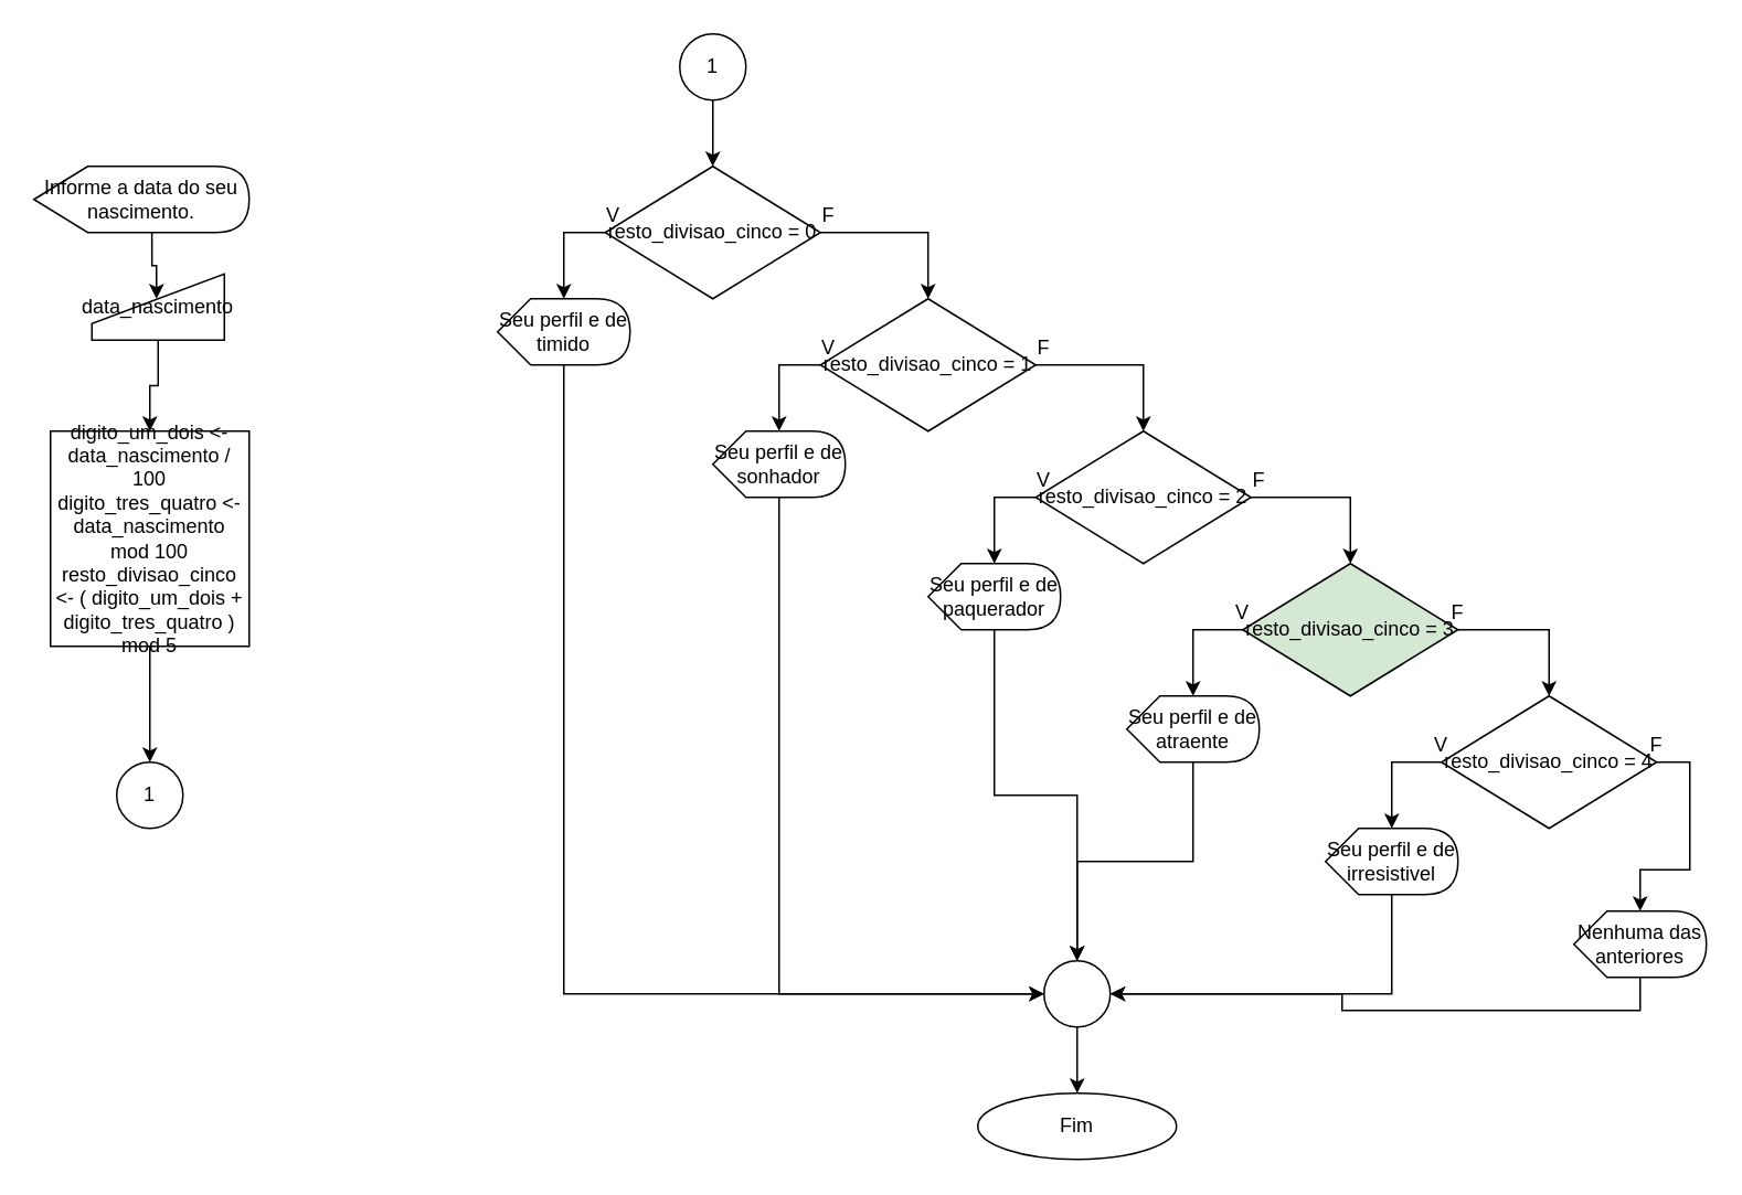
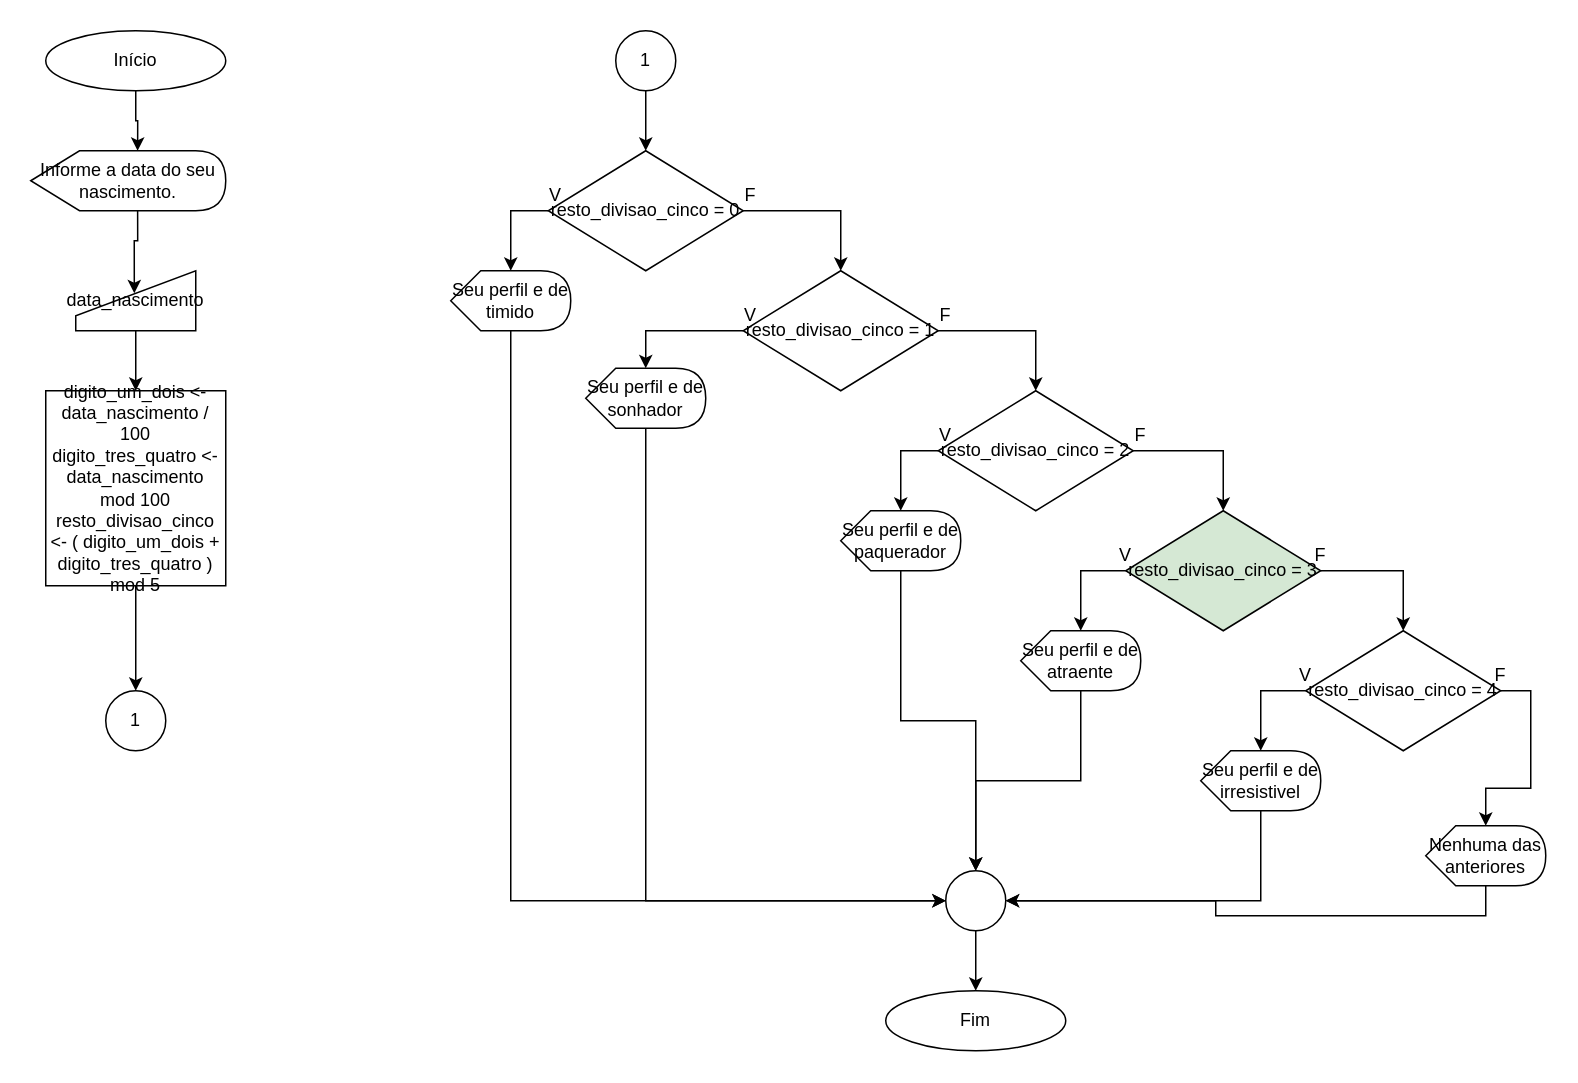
  <mxCell id="0" />
  <mxCell id="1" parent="0" />
+ <mxCell id="2" style="edgeStyle=orthogonalEdgeStyle;rounded=0;orthogonalLoop=1;jettySize=auto;html=1;exitX=0.5;exitY=1;exitDx=0;exitDy=0;entryX=0;entryY=0;entryDx=71.25;entryDy=0;entryPerimeter=0;" edge="1" parent="1" source="3" target="11"><mxGeometry relative="1" as="geometry" /></mxCell>
+ <mxCell id="3" value="Início" style="ellipse;whiteSpace=wrap;html=1;" vertex="1" parent="1"><mxGeometry x="30" y="20" width="120" height="40" as="geometry" /></mxCell>
  <mxCell id="4" value="Fim" style="ellipse;whiteSpace=wrap;html=1;" vertex="1" parent="1"><mxGeometry x="590" y="660" width="120" height="40" as="geometry" /></mxCell>
  <mxCell id="5" style="edgeStyle=orthogonalEdgeStyle;rounded=0;orthogonalLoop=1;jettySize=auto;html=1;exitX=0;exitY=0.5;exitDx=0;exitDy=0;entryX=0;entryY=0;entryDx=40;entryDy=0;entryPerimeter=0;" edge="1" parent="1" source="7" target="20"><mxGeometry relative="1" as="geometry" /></mxCell>
  <mxCell id="6" style="edgeStyle=orthogonalEdgeStyle;rounded=0;orthogonalLoop=1;jettySize=auto;html=1;exitX=1;exitY=0.5;exitDx=0;exitDy=0;entryX=0.5;entryY=0;entryDx=0;entryDy=0;" edge="1" parent="1" source="7" target="23"><mxGeometry relative="1" as="geometry" /></mxCell>
  <mxCell id="7" value="resto_divisao_cinco = 0" style="rhombus;whiteSpace=wrap;html=1;" vertex="1" parent="1"><mxGeometry x="365" y="100" width="130" height="80" as="geometry" /></mxCell>
  <mxCell id="8" value="F" style="text;html=1;strokeColor=none;fillColor=none;align=center;verticalAlign=middle;whiteSpace=wrap;rounded=0;" vertex="1" parent="1"><mxGeometry x="480" y="120" width="40" height="20" as="geometry" /></mxCell>
  <mxCell id="9" value="V" style="text;html=1;strokeColor=none;fillColor=none;align=center;verticalAlign=middle;whiteSpace=wrap;rounded=0;" vertex="1" parent="1"><mxGeometry x="350" y="120" width="40" height="20" as="geometry" /></mxCell>
  <mxCell id="10" style="edgeStyle=orthogonalEdgeStyle;rounded=0;orthogonalLoop=1;jettySize=auto;html=1;exitX=0;exitY=0;exitDx=71.25;exitDy=40;exitPerimeter=0;entryX=0.488;entryY=0.375;entryDx=0;entryDy=0;entryPerimeter=0;" edge="1" parent="1" source="11" target="13"><mxGeometry relative="1" as="geometry" /></mxCell>
  <mxCell id="11" value="Informe a data do seu nascimento." style="shape=display;whiteSpace=wrap;html=1;" vertex="1" parent="1"><mxGeometry x="20" y="100" width="130" height="40" as="geometry" /></mxCell>
  <mxCell id="12" style="edgeStyle=orthogonalEdgeStyle;rounded=0;orthogonalLoop=1;jettySize=auto;html=1;exitX=0.5;exitY=1;exitDx=0;exitDy=0;entryX=0.5;entryY=0;entryDx=0;entryDy=0;" edge="1" parent="1" source="13" target="15"><mxGeometry relative="1" as="geometry" /></mxCell>
- <mxCell id="13" value="data_nascimento" style="shape=manualInput;whiteSpace=wrap;html=1;" vertex="1" parent="1"><mxGeometry x="55" y="165" width="80" height="40" as="geometry" /></mxCell>
+ <mxCell id="13" value="data_nascimento" style="shape=manualInput;whiteSpace=wrap;html=1;" vertex="1" parent="1"><mxGeometry x="50" y="180" width="80" height="40" as="geometry" /></mxCell>
  <mxCell id="14" style="edgeStyle=orthogonalEdgeStyle;rounded=0;orthogonalLoop=1;jettySize=auto;html=1;exitX=0.5;exitY=1;exitDx=0;exitDy=0;entryX=0.5;entryY=0;entryDx=0;entryDy=0;" edge="1" parent="1" source="15" target="18"><mxGeometry relative="1" as="geometry" /></mxCell>
  <mxCell id="15" value="&lt;div&gt;digito_um_dois &amp;lt;- data_nascimento / 100&lt;/div&gt;&lt;div&gt;&lt;span&gt;&#09;&lt;/span&gt;digito_tres_quatro &amp;lt;- data_nascimento mod 100&lt;/div&gt;&lt;div&gt;&lt;span&gt;&#09;&lt;/span&gt;resto_divisao_cinco &amp;lt;- ( digito_um_dois + digito_tres_quatro ) mod 5&lt;/div&gt;" style="rounded=0;whiteSpace=wrap;html=1;" vertex="1" parent="1"><mxGeometry x="30" y="260" width="120" height="130" as="geometry" /></mxCell>
  <mxCell id="16" style="edgeStyle=orthogonalEdgeStyle;rounded=0;orthogonalLoop=1;jettySize=auto;html=1;exitX=0.5;exitY=1;exitDx=0;exitDy=0;entryX=0.5;entryY=0;entryDx=0;entryDy=0;" edge="1" parent="1" source="17" target="7"><mxGeometry relative="1" as="geometry" /></mxCell>
  <mxCell id="17" value="1" style="ellipse;whiteSpace=wrap;html=1;aspect=fixed;" vertex="1" parent="1"><mxGeometry x="410" y="20" width="40" height="40" as="geometry" /></mxCell>
  <mxCell id="18" value="1" style="ellipse;whiteSpace=wrap;html=1;aspect=fixed;" vertex="1" parent="1"><mxGeometry x="70" y="460" width="40" height="40" as="geometry" /></mxCell>
  <mxCell id="19" style="edgeStyle=orthogonalEdgeStyle;rounded=0;orthogonalLoop=1;jettySize=auto;html=1;exitX=0;exitY=0;exitDx=40;exitDy=40;exitPerimeter=0;entryX=0;entryY=0.5;entryDx=0;entryDy=0;" edge="1" parent="1" source="20" target="52"><mxGeometry relative="1" as="geometry" /></mxCell>
  <mxCell id="20" value="Seu perfil e de timido" style="shape=display;whiteSpace=wrap;html=1;" vertex="1" parent="1"><mxGeometry x="300" y="180" width="80" height="40" as="geometry" /></mxCell>
  <mxCell id="21" style="edgeStyle=orthogonalEdgeStyle;rounded=0;orthogonalLoop=1;jettySize=auto;html=1;exitX=0;exitY=0.5;exitDx=0;exitDy=0;entryX=0;entryY=0;entryDx=40;entryDy=0;entryPerimeter=0;" edge="1" parent="1" source="23" target="25"><mxGeometry relative="1" as="geometry" /></mxCell>
  <mxCell id="22" style="edgeStyle=orthogonalEdgeStyle;rounded=0;orthogonalLoop=1;jettySize=auto;html=1;exitX=1;exitY=0.5;exitDx=0;exitDy=0;entryX=0.5;entryY=0;entryDx=0;entryDy=0;" edge="1" parent="1" source="23" target="30"><mxGeometry relative="1" as="geometry" /></mxCell>
  <mxCell id="23" value="resto_divisao_cinco = 1" style="rhombus;whiteSpace=wrap;html=1;" vertex="1" parent="1"><mxGeometry x="495" y="180" width="130" height="80" as="geometry" /></mxCell>
  <mxCell id="24" style="edgeStyle=orthogonalEdgeStyle;rounded=0;orthogonalLoop=1;jettySize=auto;html=1;exitX=0;exitY=0;exitDx=40;exitDy=40;exitPerimeter=0;entryX=0;entryY=0.5;entryDx=0;entryDy=0;" edge="1" parent="1" source="25" target="52"><mxGeometry relative="1" as="geometry" /></mxCell>
- <mxCell id="25" value="Seu perfil e de sonhador" style="shape=display;whiteSpace=wrap;html=1;" vertex="1" parent="1"><mxGeometry x="430" y="260" width="80" height="40" as="geometry" /></mxCell>
+ <mxCell id="25" value="Seu perfil e de sonhador" style="shape=display;whiteSpace=wrap;html=1;" vertex="1" parent="1"><mxGeometry x="390" y="245" width="80" height="40" as="geometry" /></mxCell>
  <mxCell id="26" value="V" style="text;html=1;strokeColor=none;fillColor=none;align=center;verticalAlign=middle;whiteSpace=wrap;rounded=0;" vertex="1" parent="1"><mxGeometry x="480" y="200" width="40" height="20" as="geometry" /></mxCell>
  <mxCell id="27" value="F" style="text;html=1;strokeColor=none;fillColor=none;align=center;verticalAlign=middle;whiteSpace=wrap;rounded=0;" vertex="1" parent="1"><mxGeometry x="610" y="200" width="40" height="20" as="geometry" /></mxCell>
  <mxCell id="28" style="edgeStyle=orthogonalEdgeStyle;rounded=0;orthogonalLoop=1;jettySize=auto;html=1;exitX=0;exitY=0.5;exitDx=0;exitDy=0;entryX=0;entryY=0;entryDx=40;entryDy=0;entryPerimeter=0;" edge="1" parent="1" source="30" target="32"><mxGeometry relative="1" as="geometry" /></mxCell>
  <mxCell id="29" style="edgeStyle=orthogonalEdgeStyle;rounded=0;orthogonalLoop=1;jettySize=auto;html=1;exitX=1;exitY=0.5;exitDx=0;exitDy=0;entryX=0.5;entryY=0;entryDx=0;entryDy=0;" edge="1" parent="1" source="30" target="36"><mxGeometry relative="1" as="geometry" /></mxCell>
  <mxCell id="30" value="resto_divisao_cinco = 2" style="rhombus;whiteSpace=wrap;html=1;" vertex="1" parent="1"><mxGeometry x="625" y="260" width="130" height="80" as="geometry" /></mxCell>
  <mxCell id="31" style="edgeStyle=orthogonalEdgeStyle;rounded=0;orthogonalLoop=1;jettySize=auto;html=1;exitX=0;exitY=0;exitDx=40;exitDy=40;exitPerimeter=0;entryX=0.5;entryY=0;entryDx=0;entryDy=0;" edge="1" parent="1" source="32" target="52"><mxGeometry relative="1" as="geometry" /></mxCell>
  <mxCell id="32" value="Seu perfil e de paquerador" style="shape=display;whiteSpace=wrap;html=1;" vertex="1" parent="1"><mxGeometry x="560" y="340" width="80" height="40" as="geometry" /></mxCell>
  <mxCell id="33" value="V" style="text;html=1;strokeColor=none;fillColor=none;align=center;verticalAlign=middle;whiteSpace=wrap;rounded=0;" vertex="1" parent="1"><mxGeometry x="610" y="280" width="40" height="20" as="geometry" /></mxCell>
  <mxCell id="34" style="edgeStyle=orthogonalEdgeStyle;rounded=0;orthogonalLoop=1;jettySize=auto;html=1;exitX=0;exitY=0.5;exitDx=0;exitDy=0;entryX=0;entryY=0;entryDx=40;entryDy=0;entryPerimeter=0;" edge="1" parent="1" source="36" target="39"><mxGeometry relative="1" as="geometry" /></mxCell>
  <mxCell id="35" style="edgeStyle=orthogonalEdgeStyle;rounded=0;orthogonalLoop=1;jettySize=auto;html=1;exitX=1;exitY=0.5;exitDx=0;exitDy=0;entryX=0.5;entryY=0;entryDx=0;entryDy=0;" edge="1" parent="1" source="36" target="43"><mxGeometry relative="1" as="geometry" /></mxCell>
  <mxCell id="36" value="resto_divisao_cinco = 3" style="rhombus;whiteSpace=wrap;html=1;fillColor=#d5e8d4;" vertex="1" parent="1"><mxGeometry x="750" y="340" width="130" height="80" as="geometry" /></mxCell>
  <mxCell id="37" value="F" style="text;html=1;strokeColor=none;fillColor=none;align=center;verticalAlign=middle;whiteSpace=wrap;rounded=0;" vertex="1" parent="1"><mxGeometry x="740" y="280" width="40" height="20" as="geometry" /></mxCell>
  <mxCell id="38" style="edgeStyle=orthogonalEdgeStyle;rounded=0;orthogonalLoop=1;jettySize=auto;html=1;exitX=0;exitY=0;exitDx=40;exitDy=40;exitPerimeter=0;entryX=0.5;entryY=0;entryDx=0;entryDy=0;" edge="1" parent="1" source="39" target="52"><mxGeometry relative="1" as="geometry" /></mxCell>
  <mxCell id="39" value="Seu perfil e de atraente" style="shape=display;whiteSpace=wrap;html=1;" vertex="1" parent="1"><mxGeometry x="680" y="420" width="80" height="40" as="geometry" /></mxCell>
  <mxCell id="40" value="V" style="text;html=1;strokeColor=none;fillColor=none;align=center;verticalAlign=middle;whiteSpace=wrap;rounded=0;" vertex="1" parent="1"><mxGeometry x="730" y="360" width="40" height="20" as="geometry" /></mxCell>
  <mxCell id="41" style="edgeStyle=orthogonalEdgeStyle;rounded=0;orthogonalLoop=1;jettySize=auto;html=1;exitX=0;exitY=0.5;exitDx=0;exitDy=0;entryX=0;entryY=0;entryDx=40;entryDy=0;entryPerimeter=0;" edge="1" parent="1" source="43" target="46"><mxGeometry relative="1" as="geometry" /></mxCell>
  <mxCell id="42" style="edgeStyle=orthogonalEdgeStyle;rounded=0;orthogonalLoop=1;jettySize=auto;html=1;exitX=1;exitY=0.5;exitDx=0;exitDy=0;entryX=0;entryY=0;entryDx=40;entryDy=0;entryPerimeter=0;" edge="1" parent="1" source="43" target="49"><mxGeometry relative="1" as="geometry" /></mxCell>
  <mxCell id="43" value="resto_divisao_cinco = 4" style="rhombus;whiteSpace=wrap;html=1;" vertex="1" parent="1"><mxGeometry x="870" y="420" width="130" height="80" as="geometry" /></mxCell>
  <mxCell id="44" value="F" style="text;html=1;strokeColor=none;fillColor=none;align=center;verticalAlign=middle;whiteSpace=wrap;rounded=0;" vertex="1" parent="1"><mxGeometry x="860" y="360" width="40" height="20" as="geometry" /></mxCell>
  <mxCell id="45" style="edgeStyle=orthogonalEdgeStyle;rounded=0;orthogonalLoop=1;jettySize=auto;html=1;exitX=0;exitY=0;exitDx=40;exitDy=40;exitPerimeter=0;entryX=1;entryY=0.5;entryDx=0;entryDy=0;" edge="1" parent="1" source="46" target="52"><mxGeometry relative="1" as="geometry" /></mxCell>
  <mxCell id="46" value="Seu perfil e de irresistivel" style="shape=display;whiteSpace=wrap;html=1;" vertex="1" parent="1"><mxGeometry x="800" y="500" width="80" height="40" as="geometry" /></mxCell>
  <mxCell id="47" value="V" style="text;html=1;strokeColor=none;fillColor=none;align=center;verticalAlign=middle;whiteSpace=wrap;rounded=0;" vertex="1" parent="1"><mxGeometry x="850" y="440" width="40" height="20" as="geometry" /></mxCell>
  <mxCell id="48" style="edgeStyle=orthogonalEdgeStyle;rounded=0;orthogonalLoop=1;jettySize=auto;html=1;exitX=0;exitY=0;exitDx=40;exitDy=40;exitPerimeter=0;entryX=1;entryY=0.5;entryDx=0;entryDy=0;" edge="1" parent="1" source="49" target="52"><mxGeometry relative="1" as="geometry" /></mxCell>
  <mxCell id="49" value="Nenhuma das anteriores" style="shape=display;whiteSpace=wrap;html=1;" vertex="1" parent="1"><mxGeometry x="950" y="550" width="80" height="40" as="geometry" /></mxCell>
  <mxCell id="50" value="F" style="text;html=1;strokeColor=none;fillColor=none;align=center;verticalAlign=middle;whiteSpace=wrap;rounded=0;" vertex="1" parent="1"><mxGeometry x="980" y="440" width="40" height="20" as="geometry" /></mxCell>
  <mxCell id="51" style="edgeStyle=orthogonalEdgeStyle;rounded=0;orthogonalLoop=1;jettySize=auto;html=1;exitX=0.5;exitY=1;exitDx=0;exitDy=0;entryX=0.5;entryY=0;entryDx=0;entryDy=0;" edge="1" parent="1" source="52" target="4"><mxGeometry relative="1" as="geometry" /></mxCell>
  <mxCell id="52" value="" style="ellipse;whiteSpace=wrap;html=1;aspect=fixed;" vertex="1" parent="1"><mxGeometry x="630" y="580" width="40" height="40" as="geometry" /></mxCell>
